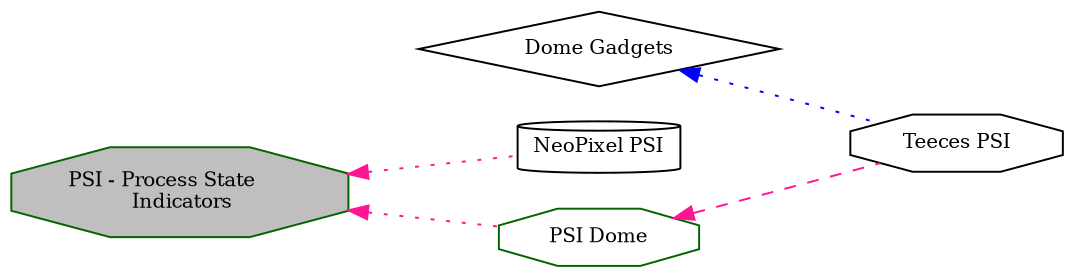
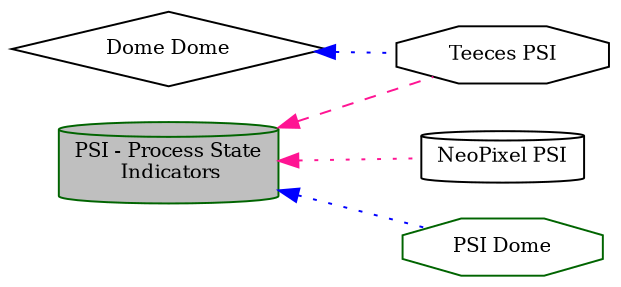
  digraph {
    fontname="DejaVu Serif"
    rankdir=LR
    node [color=black fillcolor=white fontname="DejaVu Serif" fontsize=10 shape=octagon style=filled]
    edge [color=blue dir=back fontname="DejaVu Serif" fontsize=10 labelfontname=Helvetica labelfontsize=10 shape=plaintext style=dotted]
-   n1 [height=0.2 label="Dome Gadgets" shape=diamond width=0.4]
+   n1 [height=0.2 label="Dome Dome" shape=diamond width=0.4]
    n2 [height=0.2 label="Teeces PSI" width=0.4]
-   n3 [color=darkgreen fillcolor=grey75 fontcolor=black height=0.2 label="PSI - Process State\l Indicators" width=0.4]
+   n3 [color=darkgreen fillcolor=grey75 fontcolor=black height=0.2 label="PSI - Process State\l Indicators" shape=cylinder width=0.4]
    n4 [height=0.2 label="NeoPixel PSI" shape=cylinder width=0.4]
    n5 [color=darkgreen height=0.2 label="PSI Dome" width=0.4]
    n1 -> n2
-   n5 -> n2 [color=deeppink style=dashed]
+   n3 -> n2 [color=deeppink style=dashed]
    n3 -> n4 [color=deeppink]
-   n3 -> n5 [color=deeppink]
+   n3 -> n5
  }
